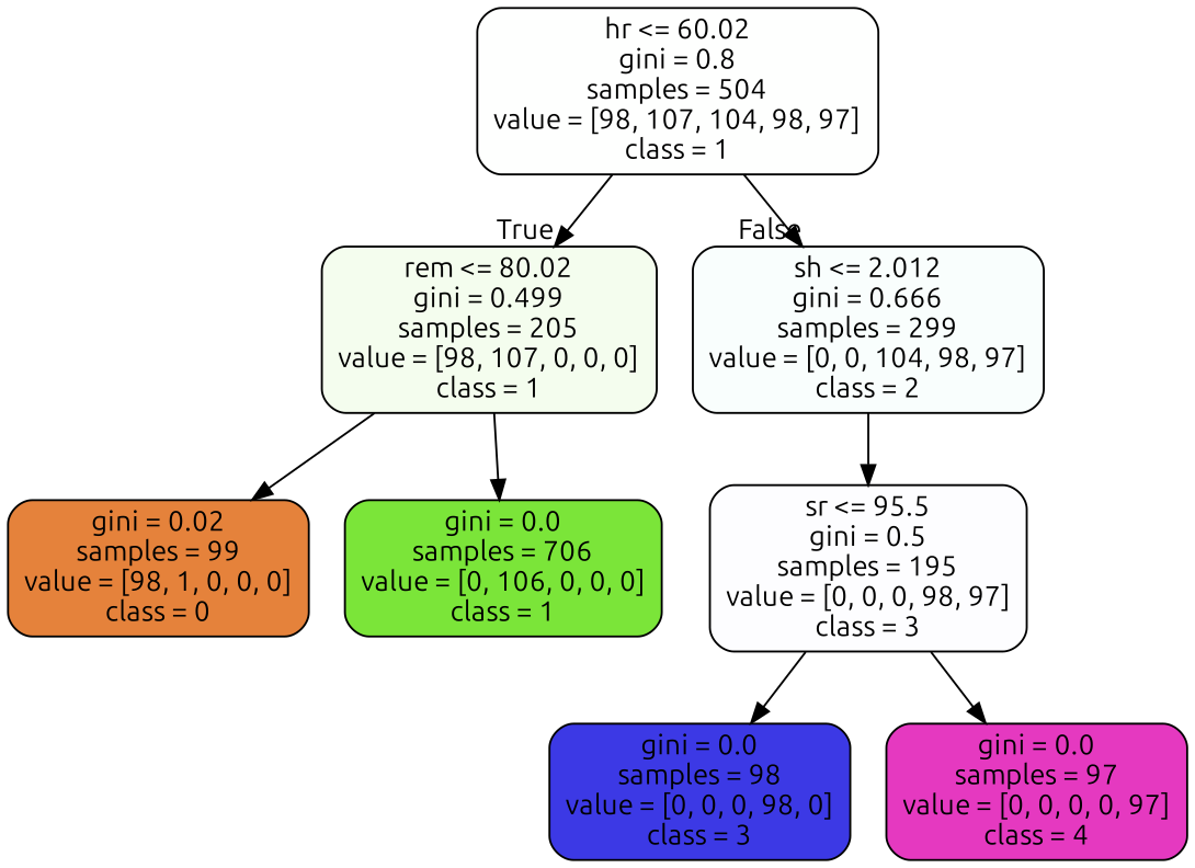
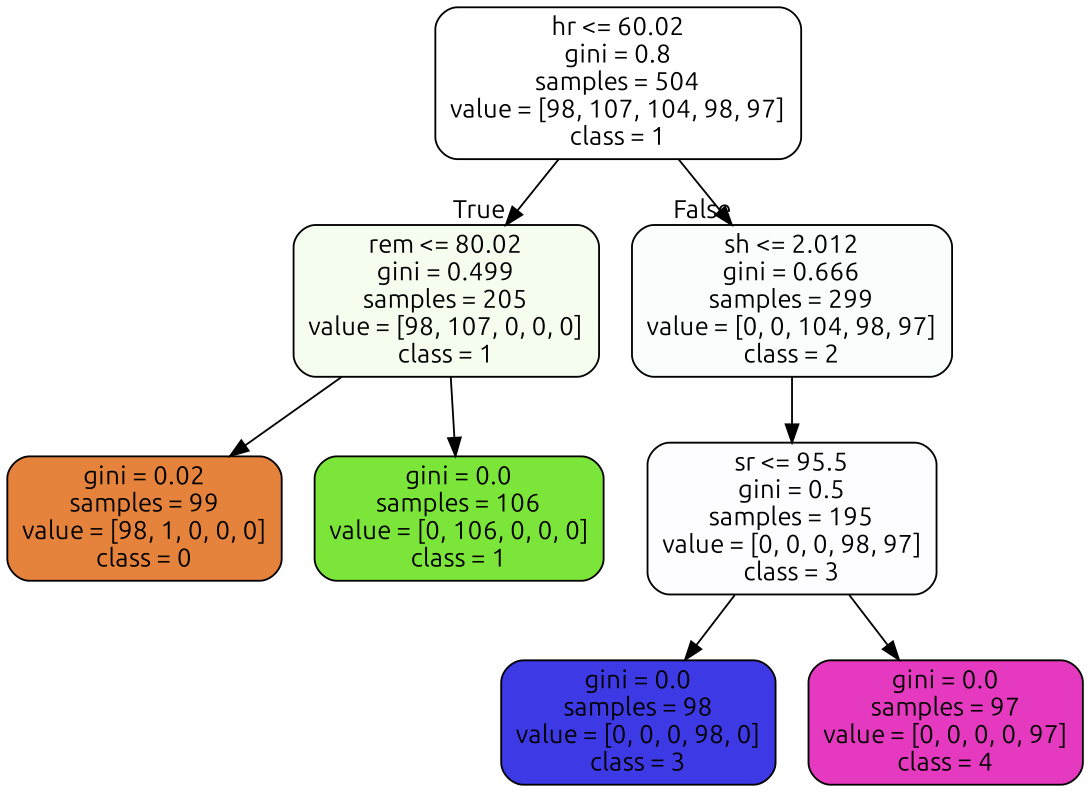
  digraph {
    fontname=Ubuntu
    node [color=black fontname=Ubuntu shape=box style="filled, rounded"]
    edge [fontname=Ubuntu]
    n1 [fillcolor="#fefffe" label="hr <= 60.02\ngini = 0.8\nsamples = 504\nvalue = [98, 107, 104, 98, 97]\nclass = 1"]
    n2 [fillcolor="#f4fdee" label="rem <= 80.02\ngini = 0.499\nsamples = 205\nvalue = [98, 107, 0, 0, 0]\nclass = 1"]
    n3 [fillcolor="#f9fefd" label="sh <= 2.012\ngini = 0.666\nsamples = 299\nvalue = [0, 0, 104, 98, 97]\nclass = 2"]
    n4 [fillcolor="#e5823b" label="gini = 0.02\nsamples = 99\nvalue = [98, 1, 0, 0, 0]\nclass = 0"]
-   n5 [fillcolor="#7be539" label="gini = 0.0\nsamples = 706\nvalue = [0, 106, 0, 0, 0]\nclass = 1"]
+   n5 [fillcolor="#7be539" label="gini = 0.0\nsamples = 106\nvalue = [0, 106, 0, 0, 0]\nclass = 1"]
    n6 [fillcolor="#fdfdff" label="sr <= 95.5\ngini = 0.5\nsamples = 195\nvalue = [0, 0, 0, 98, 97]\nclass = 3"]
    n7 [fillcolor="#3c39e5" label="gini = 0.0\nsamples = 98\nvalue = [0, 0, 0, 98, 0]\nclass = 3"]
    n8 [fillcolor="#e539c0" label="gini = 0.0\nsamples = 97\nvalue = [0, 0, 0, 0, 97]\nclass = 4"]
    n1 -> n2 [headlabel=True labelangle=45 labeldistance=2.5]
    n1 -> n3 [headlabel=False labelangle=-45 labeldistance=2.5]
    n2 -> n4
    n2 -> n5
    n3 -> n6
    n6 -> n7
    n6 -> n8
  }
